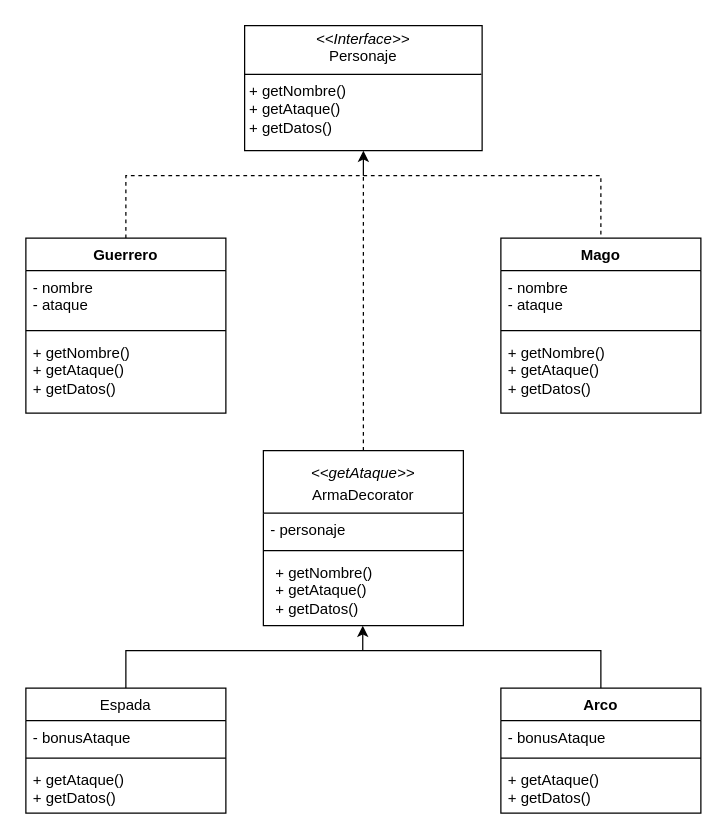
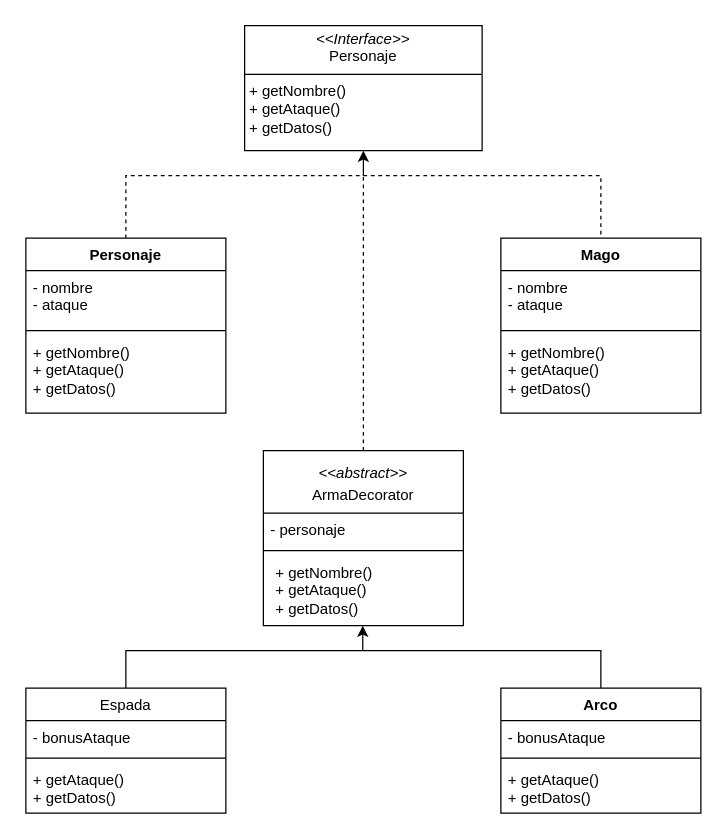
  <mxCell id="0" />
  <mxCell id="1" parent="0" />
  <mxCell id="2" value="&lt;p style=&quot;margin:0px;margin-top:4px;text-align:center;&quot;&gt;&lt;i&gt;&amp;lt;&amp;lt;Interface&amp;gt;&amp;gt;&lt;/i&gt;&lt;br&gt;Personaje&lt;/p&gt;&lt;hr size=&quot;1&quot; style=&quot;border-style:solid;&quot;&gt;&lt;p style=&quot;margin:0px;margin-left:4px;&quot;&gt;+ getNombre()&lt;br&gt;+ getAtaque()&lt;/p&gt;&lt;p style=&quot;margin:0px;margin-left:4px;&quot;&gt;+ getDatos()&lt;/p&gt;" style="verticalAlign=top;align=left;overflow=fill;html=1;whiteSpace=wrap;" vertex="1" parent="1"><mxGeometry x="195" y="20" width="190" height="100" as="geometry" /></mxCell>
  <mxCell id="3" value="" style="endArrow=none;dashed=1;html=1;rounded=0;entryX=0.5;entryY=0;entryDx=0;entryDy=0;exitX=0.5;exitY=0;exitDx=0;exitDy=0;" edge="1" parent="1"><mxGeometry width="50" height="50" relative="1" as="geometry"><mxPoint x="100" y="190" as="sourcePoint" /><mxPoint x="480" y="190" as="targetPoint" /><Array as="points"><mxPoint x="100" y="140" /><mxPoint x="480" y="140" /></Array></mxGeometry></mxCell>
  <mxCell id="4" value="" style="endArrow=classic;html=1;rounded=0;entryX=0.5;entryY=1;entryDx=0;entryDy=0;" edge="1" parent="1" target="2"><mxGeometry width="50" height="50" relative="1" as="geometry"><mxPoint x="290" y="140" as="sourcePoint" /><mxPoint x="320" y="310" as="targetPoint" /></mxGeometry></mxCell>
  <mxCell id="5" value="" style="endArrow=none;dashed=1;html=1;rounded=0;exitX=0.5;exitY=0;exitDx=0;exitDy=0;" edge="1" parent="1"><mxGeometry width="50" height="50" relative="1" as="geometry"><mxPoint x="290" y="360" as="sourcePoint" /><mxPoint x="290" y="140" as="targetPoint" /></mxGeometry></mxCell>
  <mxCell id="6" value="" style="endArrow=none;html=1;rounded=0;" edge="1" parent="1"><mxGeometry width="50" height="50" relative="1" as="geometry"><mxPoint x="100" y="550" as="sourcePoint" /><mxPoint x="480" y="550" as="targetPoint" /><Array as="points"><mxPoint x="100" y="520" /><mxPoint x="480" y="520" /></Array></mxGeometry></mxCell>
  <mxCell id="7" value="" style="endArrow=classic;html=1;rounded=0;entryX=0.5;entryY=1;entryDx=0;entryDy=0;" edge="1" parent="1"><mxGeometry width="50" height="50" relative="1" as="geometry"><mxPoint x="289.5" y="520" as="sourcePoint" /><mxPoint x="289.5" y="500" as="targetPoint" /></mxGeometry></mxCell>
- <mxCell id="8" value="Guerrero" style="swimlane;fontStyle=1;align=center;verticalAlign=top;childLayout=stackLayout;horizontal=1;startSize=26;horizontalStack=0;resizeParent=1;resizeParentMax=0;resizeLast=0;collapsible=1;marginBottom=0;whiteSpace=wrap;html=1;" vertex="1" parent="1"><mxGeometry x="20" y="190" width="160" height="140" as="geometry" /></mxCell>
+ <mxCell id="8" value="Personaje" style="swimlane;fontStyle=1;align=center;verticalAlign=top;childLayout=stackLayout;horizontal=1;startSize=26;horizontalStack=0;resizeParent=1;resizeParentMax=0;resizeLast=0;collapsible=1;marginBottom=0;whiteSpace=wrap;html=1;" vertex="1" parent="1"><mxGeometry x="20" y="190" width="160" height="140" as="geometry" /></mxCell>
  <mxCell id="9" value="- nombre&lt;div&gt;- ataque&lt;/div&gt;" style="text;strokeColor=none;fillColor=none;align=left;verticalAlign=top;spacingLeft=4;spacingRight=4;overflow=hidden;rotatable=0;points=[[0,0.5],[1,0.5]];portConstraint=eastwest;whiteSpace=wrap;html=1;" vertex="1" parent="8"><mxGeometry y="26" width="160" height="44" as="geometry" /></mxCell>
  <mxCell id="10" value="" style="line;strokeWidth=1;fillColor=none;align=left;verticalAlign=middle;spacingTop=-1;spacingLeft=3;spacingRight=3;rotatable=0;labelPosition=right;points=[];portConstraint=eastwest;strokeColor=inherit;" vertex="1" parent="8"><mxGeometry y="70" width="160" height="8" as="geometry" /></mxCell>
  <mxCell id="11" value="+ getNombre()&lt;div&gt;+ getAtaque()&lt;/div&gt;&lt;div&gt;+ getDatos()&lt;/div&gt;" style="text;strokeColor=none;fillColor=none;align=left;verticalAlign=top;spacingLeft=4;spacingRight=4;overflow=hidden;rotatable=0;points=[[0,0.5],[1,0.5]];portConstraint=eastwest;whiteSpace=wrap;html=1;" vertex="1" parent="8"><mxGeometry y="78" width="160" height="62" as="geometry" /></mxCell>
  <mxCell id="12" value="Mago" style="swimlane;fontStyle=1;align=center;verticalAlign=top;childLayout=stackLayout;horizontal=1;startSize=26;horizontalStack=0;resizeParent=1;resizeParentMax=0;resizeLast=0;collapsible=1;marginBottom=0;whiteSpace=wrap;html=1;" vertex="1" parent="1"><mxGeometry x="400" y="190" width="160" height="140" as="geometry" /></mxCell>
  <mxCell id="13" value="- nombre&lt;div&gt;- ataque&lt;/div&gt;" style="text;strokeColor=none;fillColor=none;align=left;verticalAlign=top;spacingLeft=4;spacingRight=4;overflow=hidden;rotatable=0;points=[[0,0.5],[1,0.5]];portConstraint=eastwest;whiteSpace=wrap;html=1;" vertex="1" parent="12"><mxGeometry y="26" width="160" height="44" as="geometry" /></mxCell>
  <mxCell id="14" value="" style="line;strokeWidth=1;fillColor=none;align=left;verticalAlign=middle;spacingTop=-1;spacingLeft=3;spacingRight=3;rotatable=0;labelPosition=right;points=[];portConstraint=eastwest;strokeColor=inherit;" vertex="1" parent="12"><mxGeometry y="70" width="160" height="8" as="geometry" /></mxCell>
  <mxCell id="15" value="+ getNombre()&lt;div&gt;+ getAtaque()&lt;/div&gt;&lt;div&gt;+ getDatos()&lt;/div&gt;" style="text;strokeColor=none;fillColor=none;align=left;verticalAlign=top;spacingLeft=4;spacingRight=4;overflow=hidden;rotatable=0;points=[[0,0.5],[1,0.5]];portConstraint=eastwest;whiteSpace=wrap;html=1;" vertex="1" parent="12"><mxGeometry y="78" width="160" height="62" as="geometry" /></mxCell>
- <mxCell id="16" value="&lt;p style=&quot;font-weight: 400; margin: 4px 0px 0px;&quot;&gt;&lt;i&gt;&amp;lt;&amp;lt;getAtaque&amp;gt;&amp;gt;&lt;/i&gt;&lt;/p&gt;&lt;p style=&quot;font-weight: 400; margin: 4px 0px 0px;&quot;&gt;ArmaDecorator&lt;/p&gt;&lt;div&gt;&lt;br&gt;&lt;/div&gt;" style="swimlane;fontStyle=1;align=center;verticalAlign=top;childLayout=stackLayout;horizontal=1;startSize=50;horizontalStack=0;resizeParent=1;resizeParentMax=0;resizeLast=0;collapsible=1;marginBottom=0;whiteSpace=wrap;html=1;" vertex="1" parent="1"><mxGeometry x="210" y="360" width="160" height="140" as="geometry" /></mxCell>
+ <mxCell id="16" value="&lt;p style=&quot;font-weight: 400; margin: 4px 0px 0px;&quot;&gt;&lt;i&gt;&amp;lt;&amp;lt;abstract&amp;gt;&amp;gt;&lt;/i&gt;&lt;/p&gt;&lt;p style=&quot;font-weight: 400; margin: 4px 0px 0px;&quot;&gt;ArmaDecorator&lt;/p&gt;&lt;div&gt;&lt;br&gt;&lt;/div&gt;" style="swimlane;fontStyle=1;align=center;verticalAlign=top;childLayout=stackLayout;horizontal=1;startSize=50;horizontalStack=0;resizeParent=1;resizeParentMax=0;resizeLast=0;collapsible=1;marginBottom=0;whiteSpace=wrap;html=1;" vertex="1" parent="1"><mxGeometry x="210" y="360" width="160" height="140" as="geometry" /></mxCell>
  <mxCell id="17" value="- personaje " style="text;strokeColor=none;fillColor=none;align=left;verticalAlign=top;spacingLeft=4;spacingRight=4;overflow=hidden;rotatable=0;points=[[0,0.5],[1,0.5]];portConstraint=eastwest;whiteSpace=wrap;html=1;" vertex="1" parent="16"><mxGeometry y="50" width="160" height="26" as="geometry" /></mxCell>
  <mxCell id="18" value="" style="line;strokeWidth=1;fillColor=none;align=left;verticalAlign=middle;spacingTop=-1;spacingLeft=3;spacingRight=3;rotatable=0;labelPosition=right;points=[];portConstraint=eastwest;strokeColor=inherit;" vertex="1" parent="16"><mxGeometry y="76" width="160" height="8" as="geometry" /></mxCell>
  <mxCell id="19" value="&lt;p style=&quot;margin: 0px 0px 0px 4px;&quot;&gt;+ getNombre()&lt;/p&gt;&lt;p style=&quot;margin: 0px 0px 0px 4px;&quot;&gt;+ getAtaque()&lt;/p&gt;&lt;p style=&quot;margin: 0px 0px 0px 4px;&quot;&gt;+ getDatos()&lt;/p&gt;" style="text;strokeColor=none;fillColor=none;align=left;verticalAlign=top;spacingLeft=4;spacingRight=4;overflow=hidden;rotatable=0;points=[[0,0.5],[1,0.5]];portConstraint=eastwest;whiteSpace=wrap;html=1;" vertex="1" parent="16"><mxGeometry y="84" width="160" height="56" as="geometry" /></mxCell>
  <mxCell id="20" value="&lt;span style=&quot;font-weight: 400;&quot;&gt;Espada&lt;/span&gt;" style="swimlane;fontStyle=1;align=center;verticalAlign=top;childLayout=stackLayout;horizontal=1;startSize=26;horizontalStack=0;resizeParent=1;resizeParentMax=0;resizeLast=0;collapsible=1;marginBottom=0;whiteSpace=wrap;html=1;" vertex="1" parent="1"><mxGeometry x="20" y="550" width="160" height="100" as="geometry" /></mxCell>
  <mxCell id="21" value="- bonusAtaque" style="text;strokeColor=none;fillColor=none;align=left;verticalAlign=top;spacingLeft=4;spacingRight=4;overflow=hidden;rotatable=0;points=[[0,0.5],[1,0.5]];portConstraint=eastwest;whiteSpace=wrap;html=1;" vertex="1" parent="20"><mxGeometry y="26" width="160" height="26" as="geometry" /></mxCell>
  <mxCell id="22" value="" style="line;strokeWidth=1;fillColor=none;align=left;verticalAlign=middle;spacingTop=-1;spacingLeft=3;spacingRight=3;rotatable=0;labelPosition=right;points=[];portConstraint=eastwest;strokeColor=inherit;" vertex="1" parent="20"><mxGeometry y="52" width="160" height="8" as="geometry" /></mxCell>
  <mxCell id="23" value="+ getAtaque()&lt;div&gt;+ getDatos()&lt;/div&gt;" style="text;strokeColor=none;fillColor=none;align=left;verticalAlign=top;spacingLeft=4;spacingRight=4;overflow=hidden;rotatable=0;points=[[0,0.5],[1,0.5]];portConstraint=eastwest;whiteSpace=wrap;html=1;" vertex="1" parent="20"><mxGeometry y="60" width="160" height="40" as="geometry" /></mxCell>
  <mxCell id="24" value="Arco" style="swimlane;fontStyle=1;align=center;verticalAlign=top;childLayout=stackLayout;horizontal=1;startSize=26;horizontalStack=0;resizeParent=1;resizeParentMax=0;resizeLast=0;collapsible=1;marginBottom=0;whiteSpace=wrap;html=1;" vertex="1" parent="1"><mxGeometry x="400" y="550" width="160" height="100" as="geometry" /></mxCell>
  <mxCell id="25" value="- bonusAtaque" style="text;strokeColor=none;fillColor=none;align=left;verticalAlign=top;spacingLeft=4;spacingRight=4;overflow=hidden;rotatable=0;points=[[0,0.5],[1,0.5]];portConstraint=eastwest;whiteSpace=wrap;html=1;" vertex="1" parent="24"><mxGeometry y="26" width="160" height="26" as="geometry" /></mxCell>
  <mxCell id="26" value="" style="line;strokeWidth=1;fillColor=none;align=left;verticalAlign=middle;spacingTop=-1;spacingLeft=3;spacingRight=3;rotatable=0;labelPosition=right;points=[];portConstraint=eastwest;strokeColor=inherit;" vertex="1" parent="24"><mxGeometry y="52" width="160" height="8" as="geometry" /></mxCell>
  <mxCell id="27" value="+ getAtaque()&lt;div&gt;+ getDatos()&lt;/div&gt;" style="text;strokeColor=none;fillColor=none;align=left;verticalAlign=top;spacingLeft=4;spacingRight=4;overflow=hidden;rotatable=0;points=[[0,0.5],[1,0.5]];portConstraint=eastwest;whiteSpace=wrap;html=1;" vertex="1" parent="24"><mxGeometry y="60" width="160" height="40" as="geometry" /></mxCell>
